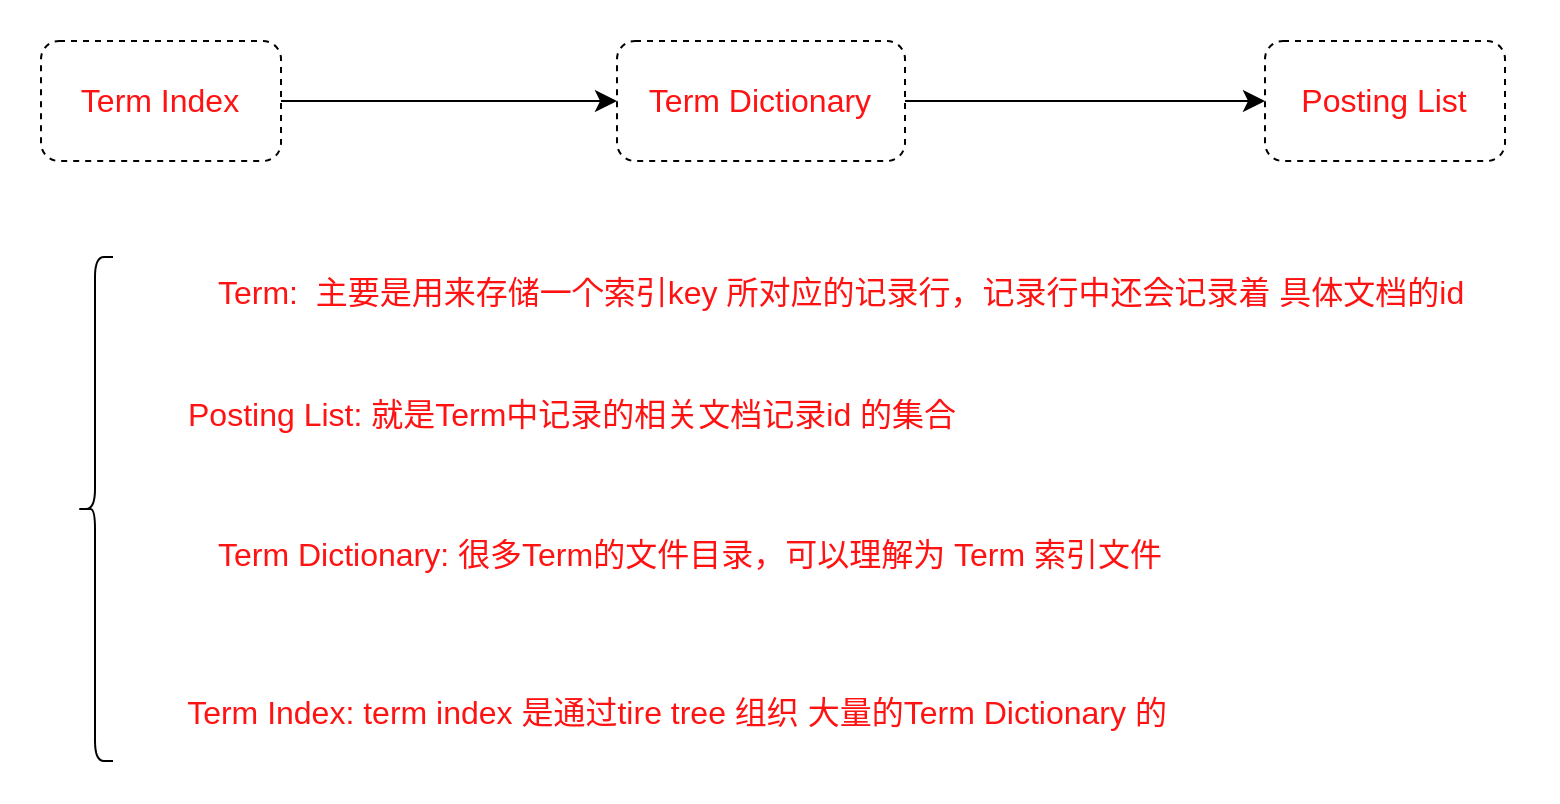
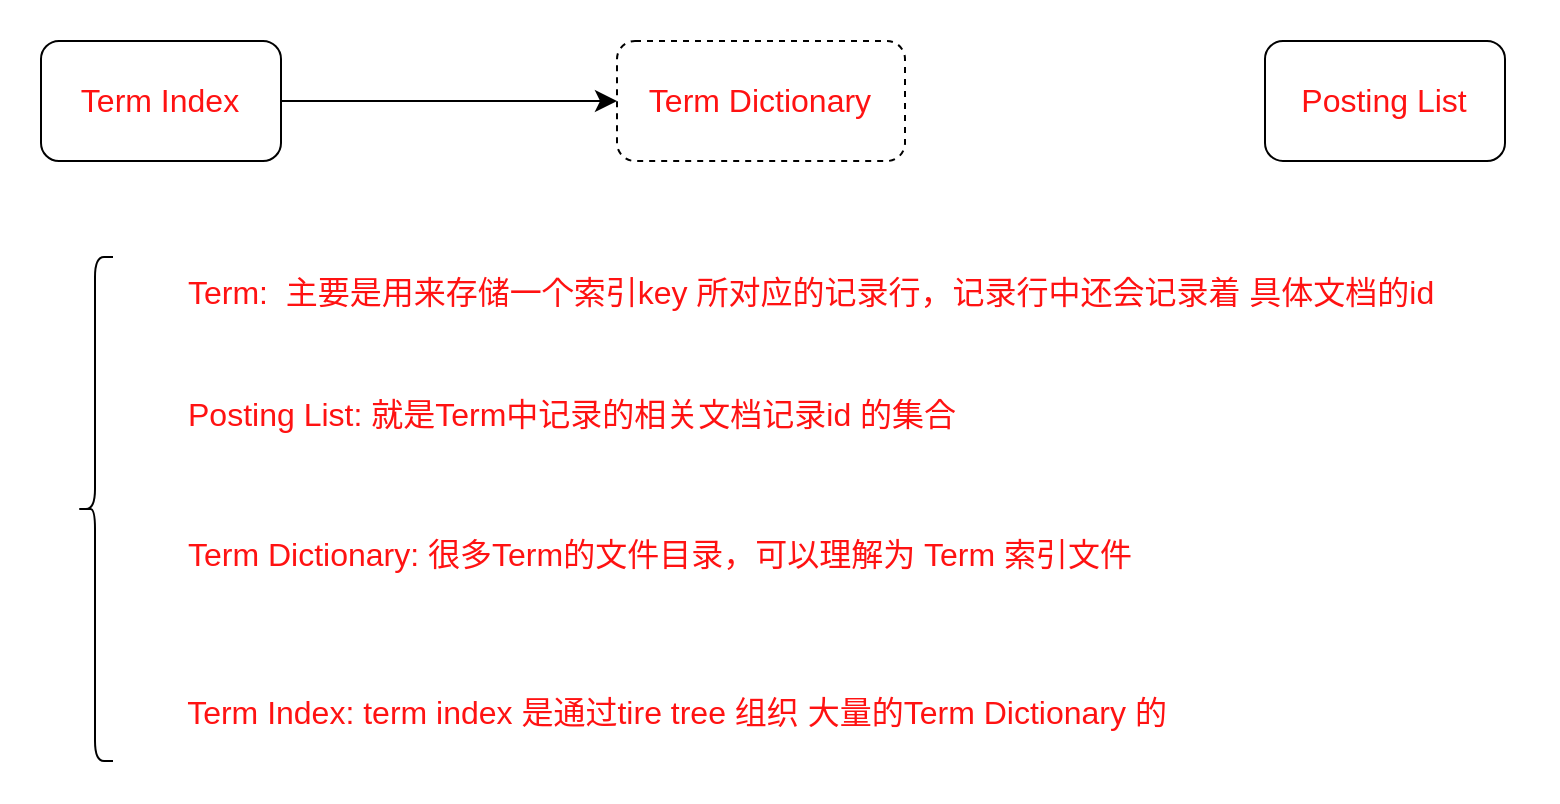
  <mxCell id="0" />
  <mxCell id="1" parent="0" />
  <mxCell id="2" style="edgeStyle=none;curved=1;rounded=0;orthogonalLoop=1;jettySize=auto;html=1;exitX=1;exitY=0.5;exitDx=0;exitDy=0;entryX=0;entryY=0.5;entryDx=0;entryDy=0;fontFamily=Helvetica;fontSize=16;fontColor=#FF1212;startSize=8;endSize=8;" edge="1" parent="1" source="3" target="5"><mxGeometry relative="1" as="geometry" /></mxCell>
- <mxCell id="3" value="&lt;font&gt;Term Index&lt;/font&gt;" style="rounded=1;whiteSpace=wrap;html=1;fontSize=16;strokeColor=#000000;fontColor=#FF1212;dashed=1;" vertex="1" parent="1"><mxGeometry x="20" y="20" width="120" height="60" as="geometry" /></mxCell>
- <mxCell id="4" style="edgeStyle=none;curved=1;rounded=0;orthogonalLoop=1;jettySize=auto;html=1;exitX=1;exitY=0.5;exitDx=0;exitDy=0;entryX=0;entryY=0.5;entryDx=0;entryDy=0;fontFamily=Helvetica;fontSize=16;fontColor=#FF1212;startSize=8;endSize=8;" edge="1" parent="1" source="5" target="6"><mxGeometry relative="1" as="geometry" /></mxCell>
+ <mxCell id="3" value="&lt;font&gt;Term Index&lt;/font&gt;" style="rounded=1;whiteSpace=wrap;html=1;fontSize=16;strokeColor=#000000;fontColor=#FF1212;" vertex="1" parent="1"><mxGeometry x="20" y="20" width="120" height="60" as="geometry" /></mxCell>
  <mxCell id="5" value="Term Dictionary" style="rounded=1;whiteSpace=wrap;html=1;strokeColor=#000000;fontFamily=Helvetica;fontSize=16;fontColor=#FF1212;fillColor=default;dashed=1;" vertex="1" parent="1"><mxGeometry x="308" y="20" width="144" height="60" as="geometry" /></mxCell>
- <mxCell id="6" value="Posting List" style="rounded=1;whiteSpace=wrap;html=1;strokeColor=#000000;fontFamily=Helvetica;fontSize=16;fontColor=#FF1212;fillColor=default;dashed=1;" vertex="1" parent="1"><mxGeometry x="632" y="20" width="120" height="60" as="geometry" /></mxCell>
+ <mxCell id="6" value="Posting List" style="rounded=1;whiteSpace=wrap;html=1;strokeColor=#000000;fontFamily=Helvetica;fontSize=16;fontColor=#FF1212;fillColor=default;" vertex="1" parent="1"><mxGeometry x="632" y="20" width="120" height="60" as="geometry" /></mxCell>
  <mxCell id="7" value="" style="shape=curlyBracket;whiteSpace=wrap;html=1;rounded=1;labelPosition=left;verticalLabelPosition=middle;align=right;verticalAlign=middle;strokeColor=#000000;fontFamily=Helvetica;fontSize=16;fontColor=#FF1212;fillColor=default;" vertex="1" parent="1"><mxGeometry x="38" y="128" width="18" height="252" as="geometry" /></mxCell>
  <mxCell id="8" value="Term Index: term index 是通过tire tree 组织 大量的Term Dictionary 的" style="text;html=1;align=center;verticalAlign=middle;resizable=0;points=[];autosize=1;strokeColor=none;fillColor=none;fontSize=16;fontFamily=Helvetica;fontColor=#FF1212;" vertex="1" parent="1"><mxGeometry x="77" y="338" width="522" height="36" as="geometry" /></mxCell>
- <mxCell id="9" value="Term:&amp;nbsp; 主要是用来存储一个索引key 所对应的记录行，记录行中还会记录着 具体文档的id" style="text;html=1;align=left;verticalAlign=middle;resizable=0;points=[];autosize=1;strokeColor=none;fillColor=none;fontSize=16;fontFamily=Helvetica;fontColor=#FF1212;" vertex="1" parent="1"><mxGeometry x="107" y="128" width="666" height="36" as="geometry" /></mxCell>
+ <mxCell id="9" value="Term:&amp;nbsp; 主要是用来存储一个索引key 所对应的记录行，记录行中还会记录着 具体文档的id" style="text;html=1;align=left;verticalAlign=middle;resizable=0;points=[];autosize=1;strokeColor=none;fillColor=none;fontSize=16;fontFamily=Helvetica;fontColor=#FF1212;" vertex="1" parent="1"><mxGeometry x="92" y="128" width="666" height="36" as="geometry" /></mxCell>
  <mxCell id="10" value="Posting List: 就是Term中记录的相关文档记录id 的集合" style="text;html=1;align=left;verticalAlign=middle;resizable=0;points=[];autosize=1;strokeColor=none;fillColor=none;fontSize=16;fontFamily=Helvetica;fontColor=#FF1212;" vertex="1" parent="1"><mxGeometry x="92" y="189" width="414" height="36" as="geometry" /></mxCell>
- <mxCell id="11" value="Term Dictionary: 很多Term的文件目录，可以理解为 Term 索引文件&amp;nbsp;" style="text;html=1;strokeColor=none;fillColor=none;align=left;verticalAlign=middle;whiteSpace=wrap;rounded=0;fontSize=16;fontFamily=Helvetica;fontColor=#FF1212;" vertex="1" parent="1"><mxGeometry x="107" y="262" width="612" height="30" as="geometry" /></mxCell>
+ <mxCell id="11" value="Term Dictionary: 很多Term的文件目录，可以理解为 Term 索引文件&amp;nbsp;" style="text;html=1;strokeColor=none;fillColor=none;align=left;verticalAlign=middle;whiteSpace=wrap;rounded=0;fontSize=16;fontFamily=Helvetica;fontColor=#FF1212;" vertex="1" parent="1"><mxGeometry x="92" y="262" width="612" height="30" as="geometry" /></mxCell>
